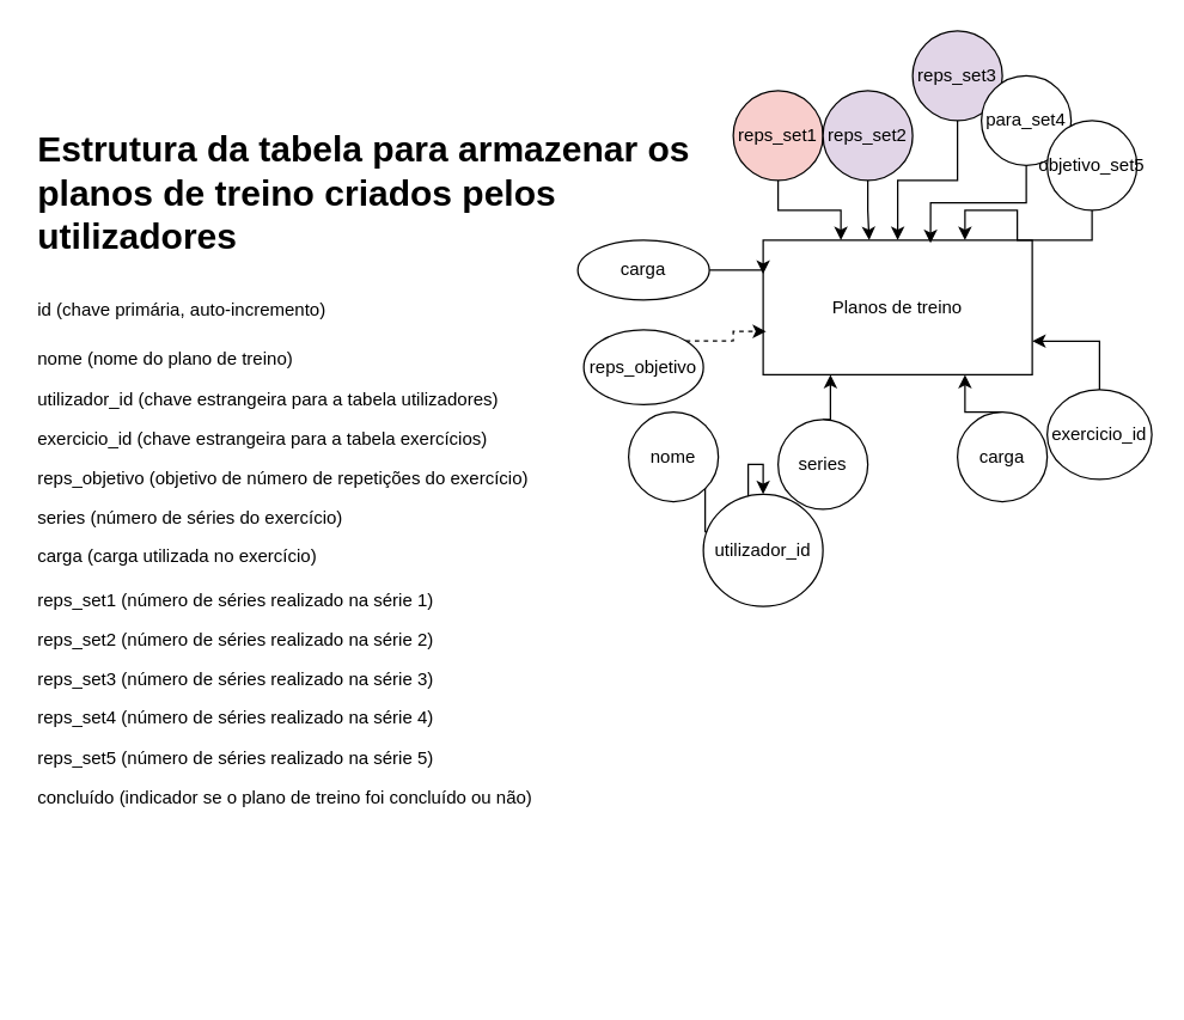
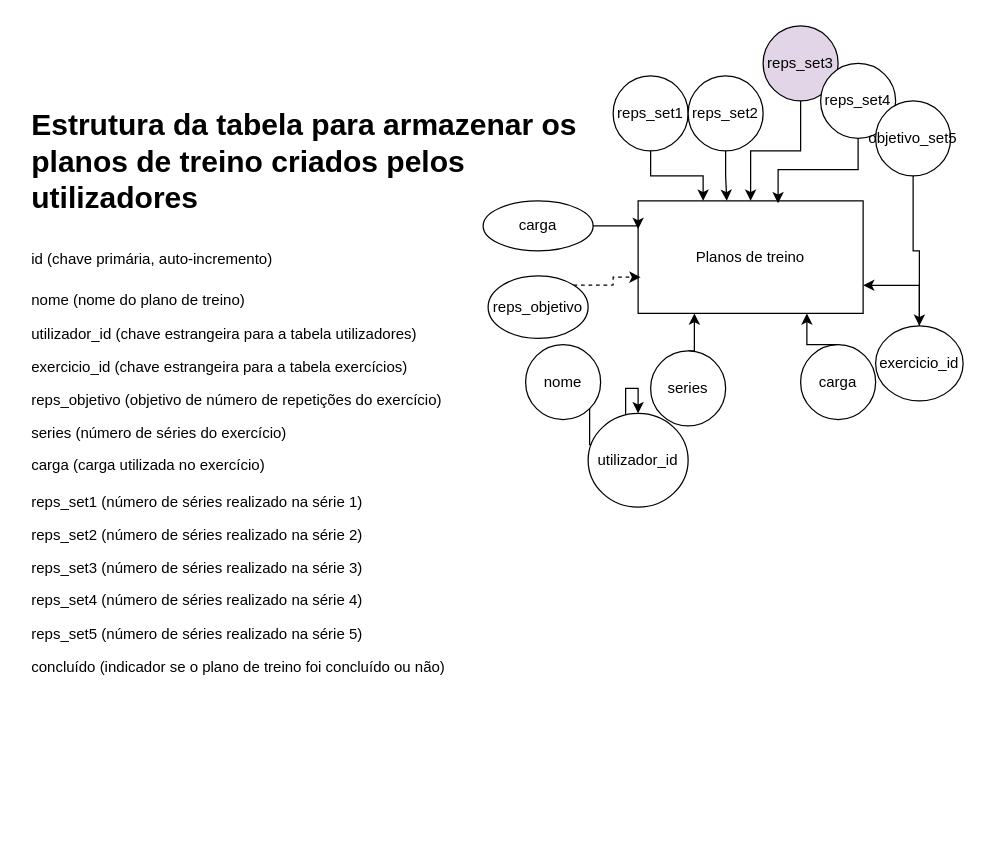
  <mxCell id="0" />
  <mxCell id="1" parent="0" />
  <mxCell id="2" value="&lt;h1&gt;Estrutura da tabela para armazenar os planos de treino criados pelos utilizadores&lt;br&gt;&lt;/h1&gt;&lt;h1&gt;&lt;span style=&quot;background-color: initial; font-size: 12px; font-weight: normal;&quot;&gt;id (chave primária, auto-incremento)&lt;/span&gt;&lt;br&gt;&lt;/h1&gt;&lt;p&gt;nome (nome do plano de treino)&lt;/p&gt;&lt;p&gt;utilizador_id (chave estrangeira para a tabela utilizadores)&lt;/p&gt;&lt;p&gt;exercicio_id (chave estrangeira para a tabela exercícios)&lt;/p&gt;&lt;p&gt;reps_objetivo (objetivo de número de repetições do exercício)&lt;/p&gt;&lt;p&gt;series (número de séries do exercício)&lt;/p&gt;&lt;p&gt;carga (carga utilizada no exercício)&lt;br&gt;&lt;br&gt;reps_set1 (número de séries realizado na série 1)&lt;br&gt;&lt;/p&gt;&lt;p&gt;reps_set2 (número de séries realizado na série 2)&lt;br&gt;&lt;/p&gt;&lt;p&gt;reps_set3 (número de séries realizado na série 3)&lt;br&gt;&lt;/p&gt;&lt;p&gt;reps_set4 (número de séries realizado na série 4)&lt;br&gt;&lt;/p&gt;&lt;p&gt;reps_set5 (número de séries realizado na série 5)&lt;br&gt;&lt;/p&gt;&lt;p&gt;concluído (indicador se o plano de treino foi concluído ou não)&lt;/p&gt;" style="text;html=1;strokeColor=none;fillColor=none;spacing=5;spacingTop=-20;whiteSpace=wrap;overflow=hidden;rounded=0;" parent="1" vertex="1"><mxGeometry x="20" y="80" width="460" height="580" as="geometry" /></mxCell>
  <mxCell id="3" value="Planos de treino" style="rounded=0;whiteSpace=wrap;html=1;" parent="1" vertex="1"><mxGeometry x="510" y="160" width="180" height="90" as="geometry" /></mxCell>
  <mxCell id="4" style="edgeStyle=orthogonalEdgeStyle;rounded=0;orthogonalLoop=1;jettySize=auto;html=1;exitX=1;exitY=0;exitDx=0;exitDy=0;" parent="1" source="5" target="6" edge="1"><mxGeometry relative="1" as="geometry" /></mxCell>
  <mxCell id="5" value="nome" style="ellipse;whiteSpace=wrap;html=1;" parent="1" vertex="1"><mxGeometry x="420" y="275" width="60" height="60" as="geometry" /></mxCell>
  <mxCell id="6" value="utilizador_id" style="ellipse;whiteSpace=wrap;html=1;" parent="1" vertex="1"><mxGeometry x="470" y="330" width="80" height="75" as="geometry" /></mxCell>
  <mxCell id="7" style="edgeStyle=orthogonalEdgeStyle;rounded=0;orthogonalLoop=1;jettySize=auto;html=1;exitX=0.5;exitY=0;exitDx=0;exitDy=0;entryX=1;entryY=0.75;entryDx=0;entryDy=0;" parent="1" source="8" target="3" edge="1"><mxGeometry relative="1" as="geometry" /></mxCell>
  <mxCell id="8" value="exercicio_id" style="ellipse;whiteSpace=wrap;html=1;" parent="1" vertex="1"><mxGeometry x="700" y="260" width="70" height="60" as="geometry" /></mxCell>
  <mxCell id="9" style="edgeStyle=orthogonalEdgeStyle;rounded=0;orthogonalLoop=1;jettySize=auto;html=1;exitX=1;exitY=0;exitDx=0;exitDy=0;entryX=0.011;entryY=0.678;entryDx=0;entryDy=0;entryPerimeter=0;dashed=1;" parent="1" source="10" target="3" edge="1"><mxGeometry relative="1" as="geometry" /></mxCell>
  <mxCell id="10" value="reps_objetivo" style="ellipse;whiteSpace=wrap;html=1;" parent="1" vertex="1"><mxGeometry x="390" y="220" width="80" height="50" as="geometry" /></mxCell>
  <mxCell id="11" style="edgeStyle=orthogonalEdgeStyle;rounded=0;orthogonalLoop=1;jettySize=auto;html=1;exitX=0.5;exitY=0;exitDx=0;exitDy=0;entryX=0.25;entryY=1;entryDx=0;entryDy=0;" parent="1" source="12" target="3" edge="1"><mxGeometry relative="1" as="geometry" /></mxCell>
  <mxCell id="12" value="series" style="ellipse;whiteSpace=wrap;html=1;" parent="1" vertex="1"><mxGeometry x="520" y="280" width="60" height="60" as="geometry" /></mxCell>
  <mxCell id="13" style="edgeStyle=orthogonalEdgeStyle;rounded=0;orthogonalLoop=1;jettySize=auto;html=1;exitX=0.5;exitY=0;exitDx=0;exitDy=0;entryX=0.75;entryY=1;entryDx=0;entryDy=0;" parent="1" source="14" target="3" edge="1"><mxGeometry relative="1" as="geometry" /></mxCell>
  <mxCell id="14" value="carga" style="ellipse;whiteSpace=wrap;html=1;" parent="1" vertex="1"><mxGeometry x="640" y="275" width="60" height="60" as="geometry" /></mxCell>
  <mxCell id="15" style="edgeStyle=orthogonalEdgeStyle;rounded=0;orthogonalLoop=1;jettySize=auto;html=1;exitX=1;exitY=0.5;exitDx=0;exitDy=0;entryX=0;entryY=0.25;entryDx=0;entryDy=0;" parent="1" source="16" target="3" edge="1"><mxGeometry relative="1" as="geometry" /></mxCell>
  <mxCell id="16" value="carga" style="ellipse;whiteSpace=wrap;html=1;" parent="1" vertex="1"><mxGeometry x="386" y="160" width="88" height="40" as="geometry" /></mxCell>
  <mxCell id="17" style="edgeStyle=orthogonalEdgeStyle;rounded=0;orthogonalLoop=1;jettySize=auto;html=1;exitX=0.5;exitY=1;exitDx=0;exitDy=0;entryX=0.289;entryY=0;entryDx=0;entryDy=0;entryPerimeter=0;" parent="1" source="18" target="3" edge="1"><mxGeometry relative="1" as="geometry" /></mxCell>
- <mxCell id="18" value="reps_set1" style="ellipse;whiteSpace=wrap;html=1;fillColor=#f8cecc;" parent="1" vertex="1"><mxGeometry x="490" y="60" width="60" height="60" as="geometry" /></mxCell>
+ <mxCell id="18" value="reps_set1" style="ellipse;whiteSpace=wrap;html=1;" parent="1" vertex="1"><mxGeometry x="490" y="60" width="60" height="60" as="geometry" /></mxCell>
  <mxCell id="19" style="edgeStyle=orthogonalEdgeStyle;rounded=0;orthogonalLoop=1;jettySize=auto;html=1;exitX=0.5;exitY=1;exitDx=0;exitDy=0;entryX=0.394;entryY=0;entryDx=0;entryDy=0;entryPerimeter=0;" parent="1" source="20" target="3" edge="1"><mxGeometry relative="1" as="geometry" /></mxCell>
- <mxCell id="20" value="reps_set2" style="ellipse;whiteSpace=wrap;html=1;fillColor=#e1d5e7;" parent="1" vertex="1"><mxGeometry x="550" y="60" width="60" height="60" as="geometry" /></mxCell>
+ <mxCell id="20" value="reps_set2" style="ellipse;whiteSpace=wrap;html=1;" parent="1" vertex="1"><mxGeometry x="550" y="60" width="60" height="60" as="geometry" /></mxCell>
  <mxCell id="21" style="edgeStyle=orthogonalEdgeStyle;rounded=0;orthogonalLoop=1;jettySize=auto;html=1;exitX=0.5;exitY=1;exitDx=0;exitDy=0;" parent="1" source="22" target="3" edge="1"><mxGeometry relative="1" as="geometry" /></mxCell>
  <mxCell id="22" value="reps_set3" style="ellipse;whiteSpace=wrap;html=1;fillColor=#e1d5e7;" parent="1" vertex="1"><mxGeometry x="610" y="20" width="60" height="60" as="geometry" /></mxCell>
  <mxCell id="23" style="edgeStyle=orthogonalEdgeStyle;rounded=0;orthogonalLoop=1;jettySize=auto;html=1;exitX=0.5;exitY=1;exitDx=0;exitDy=0;entryX=0.622;entryY=0.022;entryDx=0;entryDy=0;entryPerimeter=0;" parent="1" source="24" target="3" edge="1"><mxGeometry relative="1" as="geometry" /></mxCell>
- <mxCell id="24" value="para_set4" style="ellipse;whiteSpace=wrap;html=1;" parent="1" vertex="1"><mxGeometry x="656" y="50" width="60" height="60" as="geometry" /></mxCell>
- <mxCell id="25" style="edgeStyle=orthogonalEdgeStyle;rounded=0;orthogonalLoop=1;jettySize=auto;html=1;exitX=0.5;exitY=1;exitDx=0;exitDy=0;entryX=0.75;entryY=0;entryDx=0;entryDy=0;" parent="1" source="26" target="3" edge="1"><mxGeometry relative="1" as="geometry" /></mxCell>
+ <mxCell id="24" value="reps_set4" style="ellipse;whiteSpace=wrap;html=1;" parent="1" vertex="1"><mxGeometry x="656" y="50" width="60" height="60" as="geometry" /></mxCell>
+ <mxCell id="25" style="edgeStyle=orthogonalEdgeStyle;rounded=0;orthogonalLoop=1;jettySize=auto;html=1;exitX=0.5;exitY=1;exitDx=0;exitDy=0;" parent="1" source="26" target="8" edge="1"><mxGeometry relative="1" as="geometry" /></mxCell>
  <mxCell id="26" value="objetivo_set5" style="ellipse;whiteSpace=wrap;html=1;" parent="1" vertex="1"><mxGeometry x="700" y="80" width="60" height="60" as="geometry" /></mxCell>
